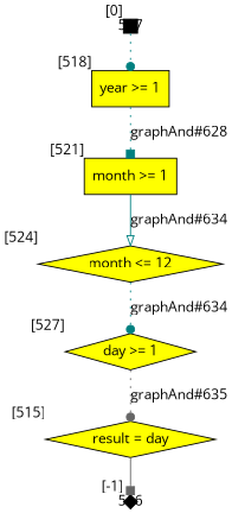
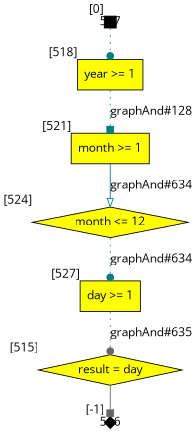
  digraph {
    fontname="Open Sans"
    node [fillcolor=yellow fontname="Open Sans" shape=box style=filled]
    edge [arrowhead=dot color=teal fontname="Open Sans" style=dotted]
    n1 [label="result = day" shape=diamond xlabel="[515]"]
    516 [fillcolor=black fixedsize=true height=.2 shape=diamond width=.2 xlabel="[-1]"]
    517 [fillcolor=black fixedsize=true height=.2 width=.2 xlabel="[0]"]
    n4 [label="year >= 1" xlabel="[518]"]
    n5 [label="month >= 1" xlabel="[521]"]
    n6 [label="month <= 12" shape=diamond xlabel="[524]"]
-   n7 [label="day >= 1" shape=diamond xlabel="[527]"]
+   n7 [label="day >= 1" xlabel="[527]"]
    n1 -> 516 [arrowhead=box color=gray40 style=solid]
    517 -> n4
-   n4 -> n5 [arrowhead=box label="graphAnd#628"]
+   n4 -> n5 [arrowhead=box label="graphAnd#128"]
    n5 -> n6 [arrowhead=onormal label="graphAnd#634" style=solid]
    n6 -> n7 [label="graphAnd#634"]
    n7 -> n1 [color=gray40 label="graphAnd#635"]
  }
